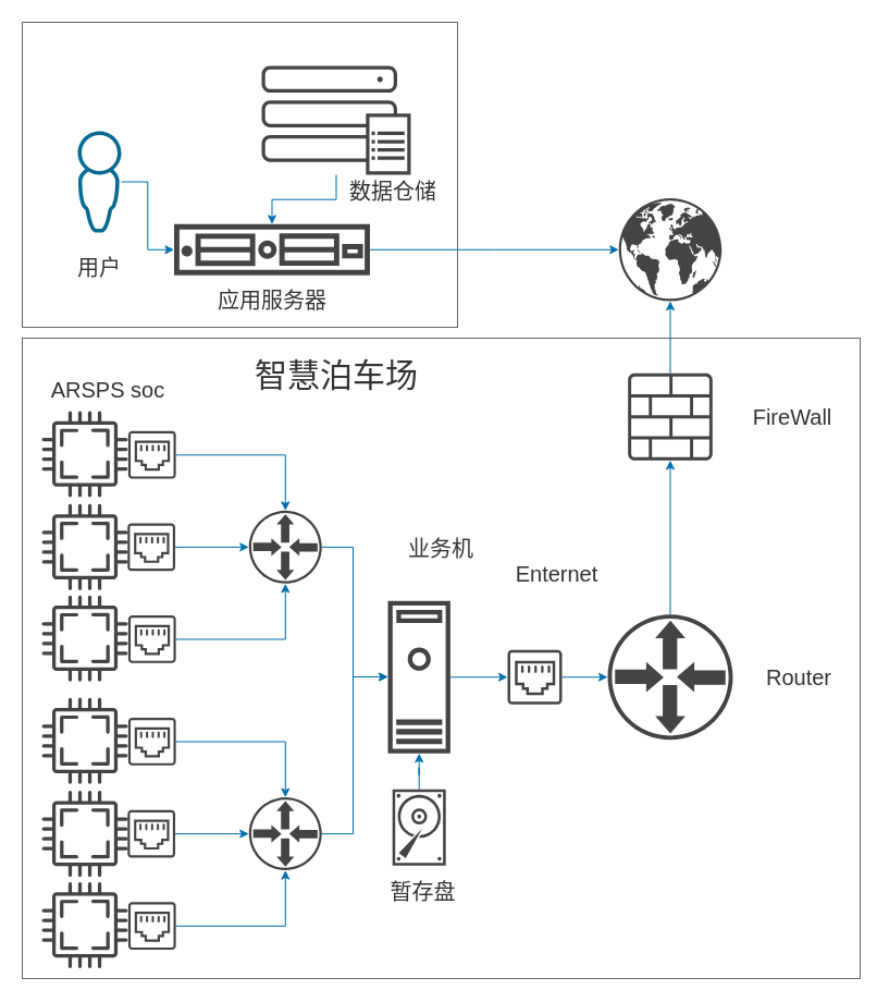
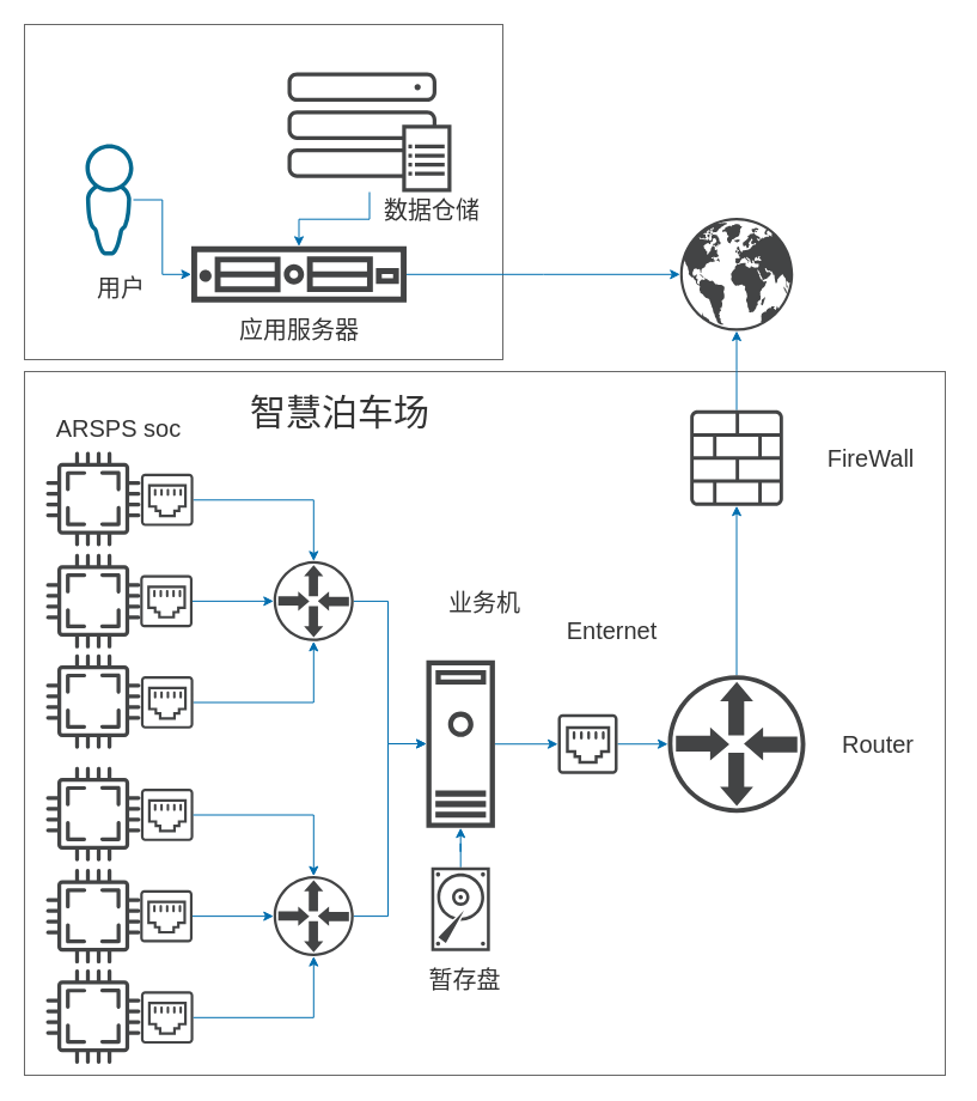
  <mxCell id="0" />
  <mxCell id="1" parent="0" />
  <mxCell id="2" value="" style="rounded=0;whiteSpace=wrap;html=1;fillColor=none;strokeColor=#666666;fontColor=#333333;" vertex="1" parent="1"><mxGeometry x="20" y="310" width="770" height="588" as="geometry" /></mxCell>
  <mxCell id="3" value="" style="rounded=0;whiteSpace=wrap;html=1;fillColor=none;strokeColor=#666666;fontColor=#333333;" vertex="1" parent="1"><mxGeometry x="20" y="20" width="400" height="280" as="geometry" /></mxCell>
  <mxCell id="4" style="edgeStyle=orthogonalEdgeStyle;rounded=0;orthogonalLoop=1;jettySize=auto;html=1;strokeColor=#006EAF;fillColor=#1ba1e2;" edge="1" parent="1" source="5" target="16"><mxGeometry relative="1" as="geometry" /></mxCell>
  <mxCell id="5" value="" style="pointerEvents=1;shadow=0;dashed=0;html=1;strokeColor=none;fillColor=#434445;aspect=fixed;labelPosition=center;verticalLabelPosition=bottom;verticalAlign=top;align=center;outlineConnect=0;shape=mxgraph.vvd.array_manager;" vertex="1" parent="1"><mxGeometry x="240" y="60" width="136.99" height="100" as="geometry" /></mxCell>
  <mxCell id="6" style="edgeStyle=orthogonalEdgeStyle;rounded=0;orthogonalLoop=1;jettySize=auto;html=1;strokeColor=#006EAF;fillColor=#1ba1e2;" edge="1" parent="1" source="7" target="16"><mxGeometry relative="1" as="geometry" /></mxCell>
  <mxCell id="7" value="" style="pointerEvents=1;shadow=0;dashed=0;html=1;strokeColor=none;aspect=fixed;labelPosition=center;verticalLabelPosition=bottom;verticalAlign=top;align=center;outlineConnect=0;shape=mxgraph.vvd.administrator;fillColor=#066A90;" vertex="1" parent="1"><mxGeometry x="71" y="120" width="40" height="93.02" as="geometry" /></mxCell>
  <mxCell id="8" value="" style="pointerEvents=1;shadow=0;dashed=0;html=1;strokeColor=none;fillColor=#434445;aspect=fixed;labelPosition=center;verticalLabelPosition=bottom;verticalAlign=top;align=center;outlineConnect=0;shape=mxgraph.vvd.networking;" vertex="1" parent="1"><mxGeometry x="568.23" y="181.51" width="94.53" height="94.53" as="geometry" /></mxCell>
  <mxCell id="9" style="edgeStyle=orthogonalEdgeStyle;rounded=0;orthogonalLoop=1;jettySize=auto;html=1;strokeColor=#006EAF;fillColor=#1ba1e2;" edge="1" parent="1" source="10" target="8"><mxGeometry relative="1" as="geometry" /></mxCell>
  <mxCell id="10" value="" style="pointerEvents=1;shadow=0;dashed=0;html=1;strokeColor=none;fillColor=#434445;aspect=fixed;labelPosition=center;verticalLabelPosition=bottom;verticalAlign=top;align=center;outlineConnect=0;shape=mxgraph.vvd.logical_firewall;" vertex="1" parent="1"><mxGeometry x="576.7" y="342.24" width="77.6" height="80" as="geometry" /></mxCell>
  <mxCell id="11" style="edgeStyle=orthogonalEdgeStyle;rounded=0;orthogonalLoop=1;jettySize=auto;html=1;strokeColor=#006EAF;fillColor=#1ba1e2;" edge="1" parent="1" source="12" target="18"><mxGeometry relative="1" as="geometry" /></mxCell>
  <mxCell id="12" value="" style="pointerEvents=1;shadow=0;dashed=0;html=1;strokeColor=none;fillColor=#434445;aspect=fixed;labelPosition=center;verticalLabelPosition=bottom;verticalAlign=top;align=center;outlineConnect=0;shape=mxgraph.vvd.ethernet_port;" vertex="1" parent="1"><mxGeometry x="466" y="596.24" width="50" height="50" as="geometry" /></mxCell>
  <mxCell id="13" style="edgeStyle=orthogonalEdgeStyle;rounded=0;orthogonalLoop=1;jettySize=auto;html=1;strokeColor=#006EAF;fillColor=#1ba1e2;" edge="1" parent="1" source="14" target="12"><mxGeometry relative="1" as="geometry" /></mxCell>
  <mxCell id="14" value="" style="pointerEvents=1;shadow=0;dashed=0;html=1;strokeColor=none;fillColor=#434445;aspect=fixed;labelPosition=center;verticalLabelPosition=bottom;verticalAlign=top;align=center;outlineConnect=0;shape=mxgraph.vvd.machine;" vertex="1" parent="1"><mxGeometry x="356" y="551.24" width="57.4" height="140" as="geometry" /></mxCell>
  <mxCell id="15" style="edgeStyle=orthogonalEdgeStyle;rounded=0;orthogonalLoop=1;jettySize=auto;html=1;strokeColor=#006EAF;fillColor=#1ba1e2;" edge="1" parent="1" source="16" target="8"><mxGeometry relative="1" as="geometry" /></mxCell>
  <mxCell id="16" value="" style="pointerEvents=1;shadow=0;dashed=0;html=1;strokeColor=none;fillColor=#434445;aspect=fixed;labelPosition=center;verticalLabelPosition=bottom;verticalAlign=top;align=center;outlineConnect=0;shape=mxgraph.vvd.server;" vertex="1" parent="1"><mxGeometry x="159.49" y="205.37" width="180" height="46.8" as="geometry" /></mxCell>
  <mxCell id="17" style="edgeStyle=orthogonalEdgeStyle;rounded=0;orthogonalLoop=1;jettySize=auto;html=1;strokeColor=#006EAF;fillColor=#1ba1e2;fontSize=20;" edge="1" parent="1" source="18" target="10"><mxGeometry relative="1" as="geometry" /></mxCell>
  <mxCell id="18" value="" style="pointerEvents=1;shadow=0;dashed=0;html=1;strokeColor=none;fillColor=#434445;aspect=fixed;labelPosition=center;verticalLabelPosition=bottom;verticalAlign=top;align=center;outlineConnect=0;shape=mxgraph.vvd.physical_upstream_router;" vertex="1" parent="1"><mxGeometry x="558" y="563.74" width="115" height="115" as="geometry" /></mxCell>
  <mxCell id="19" style="edgeStyle=orthogonalEdgeStyle;rounded=0;orthogonalLoop=1;jettySize=auto;html=1;strokeColor=#006EAF;fillColor=#1ba1e2;" edge="1" parent="1" source="20" target="14"><mxGeometry relative="1" as="geometry" /></mxCell>
  <mxCell id="20" value="" style="pointerEvents=1;shadow=0;dashed=0;html=1;strokeColor=none;fillColor=#434445;aspect=fixed;labelPosition=center;verticalLabelPosition=bottom;verticalAlign=top;align=center;outlineConnect=0;shape=mxgraph.vvd.disk;" vertex="1" parent="1"><mxGeometry x="360.19" y="724.25" width="49" height="70" as="geometry" /></mxCell>
  <mxCell id="21" value="" style="pointerEvents=1;shadow=0;dashed=0;html=1;strokeColor=none;fillColor=#434445;aspect=fixed;labelPosition=center;verticalLabelPosition=bottom;verticalAlign=top;align=center;outlineConnect=0;shape=mxgraph.vvd.cpu;" vertex="1" parent="1"><mxGeometry x="38" y="376.99" width="79" height="79" as="geometry" /></mxCell>
- <mxCell id="22" value="智慧泊车场" style="text;html=1;strokeColor=none;fillColor=none;align=center;verticalAlign=middle;whiteSpace=wrap;rounded=0;fontColor=#333333;fontSize=30;" vertex="1" parent="1"><mxGeometry x="199" y="319" width="220" height="50" as="geometry" /></mxCell>
+ <mxCell id="22" value="智慧泊车场" style="text;html=1;strokeColor=none;fillColor=none;align=center;verticalAlign=middle;whiteSpace=wrap;rounded=0;fontColor=#333333;fontSize=30;" vertex="1" parent="1"><mxGeometry x="174" y="319" width="220" height="50" as="geometry" /></mxCell>
  <mxCell id="23" value="数据仓储" style="text;html=1;strokeColor=none;fillColor=none;align=center;verticalAlign=middle;whiteSpace=wrap;rounded=0;fontColor=#333333;fontSize=20;" vertex="1" parent="1"><mxGeometry x="311" y="160" width="100" height="30" as="geometry" /></mxCell>
  <mxCell id="24" value="应用服务器" style="text;html=1;strokeColor=none;fillColor=none;align=center;verticalAlign=middle;whiteSpace=wrap;rounded=0;fontColor=#333333;fontSize=20;" vertex="1" parent="1"><mxGeometry x="188.74" y="260" width="121.51" height="30" as="geometry" /></mxCell>
- <mxCell id="25" value="用户" style="text;html=1;strokeColor=none;fillColor=none;align=center;verticalAlign=middle;whiteSpace=wrap;rounded=0;fontColor=#333333;fontSize=20;" vertex="1" parent="1"><mxGeometry x="56" y="230" width="70" height="30" as="geometry" /></mxCell>
+ <mxCell id="25" value="用户" style="text;html=1;strokeColor=none;fillColor=none;align=center;verticalAlign=middle;whiteSpace=wrap;rounded=0;fontColor=#333333;fontSize=20;" vertex="1" parent="1"><mxGeometry x="66" y="225" width="70" height="30" as="geometry" /></mxCell>
  <mxCell id="26" value="FireWall" style="text;html=1;strokeColor=none;fillColor=none;align=center;verticalAlign=middle;whiteSpace=wrap;rounded=0;fontColor=#333333;fontSize=20;" vertex="1" parent="1"><mxGeometry x="667.05" y="367.24" width="121.51" height="30" as="geometry" /></mxCell>
  <mxCell id="27" value="Router" style="text;html=1;strokeColor=none;fillColor=none;align=center;verticalAlign=middle;whiteSpace=wrap;rounded=0;fontColor=#333333;fontSize=20;" vertex="1" parent="1"><mxGeometry x="673" y="606.24" width="121.51" height="30" as="geometry" /></mxCell>
  <mxCell id="28" value="Enternet" style="text;html=1;strokeColor=none;fillColor=none;align=center;verticalAlign=middle;whiteSpace=wrap;rounded=0;fontColor=#333333;fontSize=20;" vertex="1" parent="1"><mxGeometry x="469.74" y="511" width="82.51" height="29.25" as="geometry" /></mxCell>
  <mxCell id="29" value="业务机" style="text;html=1;strokeColor=none;fillColor=none;align=center;verticalAlign=middle;whiteSpace=wrap;rounded=0;fontColor=#333333;fontSize=20;" vertex="1" parent="1"><mxGeometry x="364.67" y="490.25" width="80.05" height="25" as="geometry" /></mxCell>
  <mxCell id="30" value="暂存盘" style="text;html=1;strokeColor=none;fillColor=none;align=center;verticalAlign=middle;whiteSpace=wrap;rounded=0;fontColor=#333333;fontSize=20;" vertex="1" parent="1"><mxGeometry x="344.67" y="803" width="86.75" height="30" as="geometry" /></mxCell>
  <mxCell id="31" value="ARSPS soc" style="text;html=1;strokeColor=none;fillColor=none;align=center;verticalAlign=middle;whiteSpace=wrap;rounded=0;fontColor=#333333;fontSize=20;" vertex="1" parent="1"><mxGeometry x="38" y="342.24" width="121.51" height="30" as="geometry" /></mxCell>
  <mxCell id="32" style="edgeStyle=orthogonalEdgeStyle;rounded=0;orthogonalLoop=1;jettySize=auto;html=1;strokeColor=#006EAF;fillColor=#1ba1e2;fontSize=20;" edge="1" parent="1" source="33" target="14"><mxGeometry relative="1" as="geometry"><Array as="points"><mxPoint x="324" y="502" /><mxPoint x="324" y="621" /></Array></mxGeometry></mxCell>
  <mxCell id="33" value="" style="pointerEvents=1;shadow=0;dashed=0;html=1;strokeColor=none;fillColor=#434445;aspect=fixed;labelPosition=center;verticalLabelPosition=bottom;verticalAlign=top;align=center;outlineConnect=0;shape=mxgraph.vvd.physical_upstream_router;" vertex="1" parent="1"><mxGeometry x="228.26" y="468.37" width="67" height="67" as="geometry" /></mxCell>
  <mxCell id="34" style="edgeStyle=orthogonalEdgeStyle;rounded=0;orthogonalLoop=1;jettySize=auto;html=1;strokeColor=#006EAF;fillColor=#1ba1e2;fontSize=20;" edge="1" parent="1" source="35" target="33"><mxGeometry relative="1" as="geometry" /></mxCell>
  <mxCell id="35" value="" style="pointerEvents=1;shadow=0;dashed=0;html=1;strokeColor=none;fillColor=#434445;aspect=fixed;labelPosition=center;verticalLabelPosition=bottom;verticalAlign=top;align=center;outlineConnect=0;shape=mxgraph.vvd.ethernet_port;" vertex="1" parent="1"><mxGeometry x="117.39" y="395.36" width="43.75" height="43.75" as="geometry" /></mxCell>
  <mxCell id="36" value="" style="pointerEvents=1;shadow=0;dashed=0;html=1;strokeColor=none;fillColor=#434445;aspect=fixed;labelPosition=center;verticalLabelPosition=bottom;verticalAlign=top;align=center;outlineConnect=0;shape=mxgraph.vvd.cpu;" vertex="1" parent="1"><mxGeometry x="38" y="462.36" width="79" height="79" as="geometry" /></mxCell>
  <mxCell id="37" style="edgeStyle=orthogonalEdgeStyle;rounded=0;orthogonalLoop=1;jettySize=auto;html=1;strokeColor=#006EAF;fillColor=#1ba1e2;fontSize=20;" edge="1" parent="1" source="38" target="33"><mxGeometry relative="1" as="geometry" /></mxCell>
  <mxCell id="38" value="" style="pointerEvents=1;shadow=0;dashed=0;html=1;strokeColor=none;fillColor=#434445;aspect=fixed;labelPosition=center;verticalLabelPosition=bottom;verticalAlign=top;align=center;outlineConnect=0;shape=mxgraph.vvd.ethernet_port;" vertex="1" parent="1"><mxGeometry x="116.76" y="479.99" width="43.75" height="43.75" as="geometry" /></mxCell>
  <mxCell id="39" value="" style="pointerEvents=1;shadow=0;dashed=0;html=1;strokeColor=none;fillColor=#434445;aspect=fixed;labelPosition=center;verticalLabelPosition=bottom;verticalAlign=top;align=center;outlineConnect=0;shape=mxgraph.vvd.cpu;" vertex="1" parent="1"><mxGeometry x="38" y="546.24" width="79" height="79" as="geometry" /></mxCell>
  <mxCell id="40" style="edgeStyle=orthogonalEdgeStyle;rounded=0;orthogonalLoop=1;jettySize=auto;html=1;strokeColor=#006EAF;fillColor=#1ba1e2;fontSize=20;" edge="1" parent="1" source="41" target="33"><mxGeometry relative="1" as="geometry" /></mxCell>
  <mxCell id="41" value="" style="pointerEvents=1;shadow=0;dashed=0;html=1;strokeColor=none;fillColor=#434445;aspect=fixed;labelPosition=center;verticalLabelPosition=bottom;verticalAlign=top;align=center;outlineConnect=0;shape=mxgraph.vvd.ethernet_port;" vertex="1" parent="1"><mxGeometry x="117.39" y="564.61" width="43.75" height="43.75" as="geometry" /></mxCell>
  <mxCell id="42" value="" style="pointerEvents=1;shadow=0;dashed=0;html=1;strokeColor=none;fillColor=#434445;aspect=fixed;labelPosition=center;verticalLabelPosition=bottom;verticalAlign=top;align=center;outlineConnect=0;shape=mxgraph.vvd.cpu;" vertex="1" parent="1"><mxGeometry x="38" y="640.24" width="79" height="79" as="geometry" /></mxCell>
  <mxCell id="43" value="" style="pointerEvents=1;shadow=0;dashed=0;html=1;strokeColor=none;fillColor=#434445;aspect=fixed;labelPosition=center;verticalLabelPosition=bottom;verticalAlign=top;align=center;outlineConnect=0;shape=mxgraph.vvd.ethernet_port;" vertex="1" parent="1"><mxGeometry x="117.39" y="658.61" width="43.75" height="43.75" as="geometry" /></mxCell>
  <mxCell id="44" value="" style="pointerEvents=1;shadow=0;dashed=0;html=1;strokeColor=none;fillColor=#434445;aspect=fixed;labelPosition=center;verticalLabelPosition=bottom;verticalAlign=top;align=center;outlineConnect=0;shape=mxgraph.vvd.cpu;" vertex="1" parent="1"><mxGeometry x="38" y="725.61" width="79" height="79" as="geometry" /></mxCell>
  <mxCell id="45" value="" style="pointerEvents=1;shadow=0;dashed=0;html=1;strokeColor=none;fillColor=#434445;aspect=fixed;labelPosition=center;verticalLabelPosition=bottom;verticalAlign=top;align=center;outlineConnect=0;shape=mxgraph.vvd.ethernet_port;" vertex="1" parent="1"><mxGeometry x="116.76" y="743.24" width="43.75" height="43.75" as="geometry" /></mxCell>
  <mxCell id="46" value="" style="pointerEvents=1;shadow=0;dashed=0;html=1;strokeColor=none;fillColor=#434445;aspect=fixed;labelPosition=center;verticalLabelPosition=bottom;verticalAlign=top;align=center;outlineConnect=0;shape=mxgraph.vvd.cpu;" vertex="1" parent="1"><mxGeometry x="38" y="809.49" width="79" height="79" as="geometry" /></mxCell>
  <mxCell id="47" value="" style="pointerEvents=1;shadow=0;dashed=0;html=1;strokeColor=none;fillColor=#434445;aspect=fixed;labelPosition=center;verticalLabelPosition=bottom;verticalAlign=top;align=center;outlineConnect=0;shape=mxgraph.vvd.ethernet_port;" vertex="1" parent="1"><mxGeometry x="117.39" y="827.86" width="43.75" height="43.75" as="geometry" /></mxCell>
  <mxCell id="48" style="edgeStyle=orthogonalEdgeStyle;rounded=0;orthogonalLoop=1;jettySize=auto;html=1;strokeColor=#006EAF;fillColor=#1ba1e2;fontSize=20;" edge="1" parent="1" source="49" target="14"><mxGeometry relative="1" as="geometry"><Array as="points"><mxPoint x="324" y="765" /><mxPoint x="324" y="621" /></Array></mxGeometry></mxCell>
  <mxCell id="49" value="" style="pointerEvents=1;shadow=0;dashed=0;html=1;strokeColor=none;fillColor=#434445;aspect=fixed;labelPosition=center;verticalLabelPosition=bottom;verticalAlign=top;align=center;outlineConnect=0;shape=mxgraph.vvd.physical_upstream_router;" vertex="1" parent="1"><mxGeometry x="228.26" y="731.62" width="67" height="67" as="geometry" /></mxCell>
  <mxCell id="50" style="edgeStyle=orthogonalEdgeStyle;rounded=0;orthogonalLoop=1;jettySize=auto;html=1;strokeColor=#006EAF;fillColor=#1ba1e2;fontSize=20;" edge="1" source="43" target="49" parent="1"><mxGeometry relative="1" as="geometry" /></mxCell>
  <mxCell id="51" style="edgeStyle=orthogonalEdgeStyle;rounded=0;orthogonalLoop=1;jettySize=auto;html=1;strokeColor=#006EAF;fillColor=#1ba1e2;fontSize=20;" edge="1" source="45" target="49" parent="1"><mxGeometry relative="1" as="geometry" /></mxCell>
  <mxCell id="52" style="edgeStyle=orthogonalEdgeStyle;rounded=0;orthogonalLoop=1;jettySize=auto;html=1;strokeColor=#006EAF;fillColor=#1ba1e2;fontSize=20;" edge="1" source="47" target="49" parent="1"><mxGeometry relative="1" as="geometry" /></mxCell>
